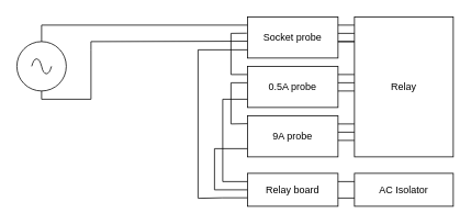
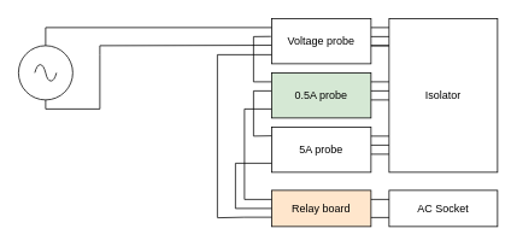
  <mxCell id="0" />
  <mxCell id="1" parent="0" />
- <mxCell id="2" value="Socket probe" style="rounded=0;whiteSpace=wrap;html=1;" vertex="1" parent="1"><mxGeometry x="300" y="20" width="110" height="50" as="geometry" /></mxCell>
- <mxCell id="3" value="0.5A probe" style="rounded=0;whiteSpace=wrap;html=1;" vertex="1" parent="1"><mxGeometry x="300" y="80" width="110" height="50" as="geometry" /></mxCell>
- <mxCell id="4" value="9A probe" style="rounded=0;whiteSpace=wrap;html=1;" vertex="1" parent="1"><mxGeometry x="300" y="140" width="110" height="50" as="geometry" /></mxCell>
- <mxCell id="5" value="Relay" style="rounded=0;whiteSpace=wrap;html=1;" vertex="1" parent="1"><mxGeometry x="430" y="20" width="120" height="170" as="geometry" /></mxCell>
+ <mxCell id="2" value="Voltage probe" style="rounded=0;whiteSpace=wrap;html=1;" vertex="1" parent="1"><mxGeometry x="300" y="20" width="110" height="50" as="geometry" /></mxCell>
+ <mxCell id="3" value="0.5A probe" style="rounded=0;whiteSpace=wrap;html=1;fillColor=#d5e8d4;" vertex="1" parent="1"><mxGeometry x="300" y="80" width="110" height="50" as="geometry" /></mxCell>
+ <mxCell id="4" value="5A probe" style="rounded=0;whiteSpace=wrap;html=1;" vertex="1" parent="1"><mxGeometry x="300" y="140" width="110" height="50" as="geometry" /></mxCell>
+ <mxCell id="5" value="Isolator" style="rounded=0;whiteSpace=wrap;html=1;" vertex="1" parent="1"><mxGeometry x="430" y="20" width="120" height="170" as="geometry" /></mxCell>
  <mxCell id="6" value="" style="pointerEvents=1;verticalLabelPosition=bottom;shadow=0;dashed=0;align=center;html=1;verticalAlign=top;shape=mxgraph.electrical.signal_sources.source;aspect=fixed;points=[[0.5,0,0],[1,0.5,0],[0.5,1,0],[0,0.5,0]];elSignalType=ac;" vertex="1" parent="1"><mxGeometry x="20" y="50" width="60" height="60" as="geometry" /></mxCell>
  <mxCell id="7" value="" style="endArrow=none;html=1;rounded=0;exitX=0.5;exitY=0;exitDx=0;exitDy=0;exitPerimeter=0;" edge="1" parent="1" source="6"><mxGeometry width="50" height="50" relative="1" as="geometry"><mxPoint x="90" y="20" as="sourcePoint" /><mxPoint x="50" y="30" as="targetPoint" /></mxGeometry></mxCell>
  <mxCell id="8" value="" style="endArrow=none;html=1;rounded=0;entryX=0;entryY=0.2;entryDx=0;entryDy=0;entryPerimeter=0;" edge="1" parent="1" target="2"><mxGeometry width="50" height="50" relative="1" as="geometry"><mxPoint x="50" y="30" as="sourcePoint" /><mxPoint x="280" y="30" as="targetPoint" /></mxGeometry></mxCell>
  <mxCell id="9" value="" style="endArrow=none;html=1;rounded=0;entryX=0.5;entryY=1;entryDx=0;entryDy=0;entryPerimeter=0;" edge="1" parent="1" target="6"><mxGeometry width="50" height="50" relative="1" as="geometry"><mxPoint x="50" y="120" as="sourcePoint" /><mxPoint x="110" y="130" as="targetPoint" /></mxGeometry></mxCell>
  <mxCell id="10" value="" style="endArrow=none;html=1;rounded=0;" edge="1" parent="1"><mxGeometry width="50" height="50" relative="1" as="geometry"><mxPoint x="50" y="120" as="sourcePoint" /><mxPoint x="110" y="120" as="targetPoint" /></mxGeometry></mxCell>
  <mxCell id="11" value="" style="endArrow=none;html=1;rounded=0;" edge="1" parent="1"><mxGeometry width="50" height="50" relative="1" as="geometry"><mxPoint x="110" y="120" as="sourcePoint" /><mxPoint x="110" y="60" as="targetPoint" /></mxGeometry></mxCell>
  <mxCell id="12" value="" style="endArrow=none;html=1;rounded=0;entryX=-0.007;entryY=0.396;entryDx=0;entryDy=0;entryPerimeter=0;" edge="1" parent="1" target="2"><mxGeometry width="50" height="50" relative="1" as="geometry"><mxPoint x="280" y="40" as="sourcePoint" /><mxPoint x="260" y="60" as="targetPoint" /></mxGeometry></mxCell>
  <mxCell id="13" value="" style="endArrow=none;html=1;rounded=0;" edge="1" parent="1"><mxGeometry width="50" height="50" relative="1" as="geometry"><mxPoint x="110" y="60" as="sourcePoint" /><mxPoint x="110" y="50" as="targetPoint" /></mxGeometry></mxCell>
  <mxCell id="14" value="" style="endArrow=none;html=1;rounded=0;entryX=-0.001;entryY=0.591;entryDx=0;entryDy=0;entryPerimeter=0;" edge="1" parent="1" target="2"><mxGeometry width="50" height="50" relative="1" as="geometry"><mxPoint x="110" y="50" as="sourcePoint" /><mxPoint x="220" y="50" as="targetPoint" /></mxGeometry></mxCell>
  <mxCell id="15" value="" style="endArrow=none;html=1;rounded=0;" edge="1" parent="1"><mxGeometry width="50" height="50" relative="1" as="geometry"><mxPoint x="280" y="90" as="sourcePoint" /><mxPoint x="280" y="40" as="targetPoint" /></mxGeometry></mxCell>
  <mxCell id="16" value="" style="endArrow=none;html=1;rounded=0;exitX=-0.003;exitY=0.2;exitDx=0;exitDy=0;exitPerimeter=0;" edge="1" parent="1" source="3"><mxGeometry width="50" height="50" relative="1" as="geometry"><mxPoint x="280" y="140" as="sourcePoint" /><mxPoint x="280" y="90" as="targetPoint" /></mxGeometry></mxCell>
  <mxCell id="17" value="" style="endArrow=none;html=1;rounded=0;" edge="1" parent="1"><mxGeometry width="50" height="50" relative="1" as="geometry"><mxPoint x="280" y="150" as="sourcePoint" /><mxPoint x="280" y="100" as="targetPoint" /></mxGeometry></mxCell>
  <mxCell id="18" value="" style="endArrow=none;html=1;rounded=0;exitX=-0.003;exitY=0.4;exitDx=0;exitDy=0;exitPerimeter=0;" edge="1" parent="1" source="3"><mxGeometry width="50" height="50" relative="1" as="geometry"><mxPoint x="190" y="150" as="sourcePoint" /><mxPoint x="280" y="100" as="targetPoint" /></mxGeometry></mxCell>
  <mxCell id="19" value="" style="endArrow=none;html=1;rounded=0;exitX=0;exitY=0.194;exitDx=0;exitDy=0;exitPerimeter=0;" edge="1" parent="1" source="4"><mxGeometry width="50" height="50" relative="1" as="geometry"><mxPoint x="150" y="190" as="sourcePoint" /><mxPoint x="280" y="150" as="targetPoint" /></mxGeometry></mxCell>
  <mxCell id="20" value="" style="endArrow=none;html=1;rounded=0;" edge="1" parent="1"><mxGeometry width="50" height="50" relative="1" as="geometry"><mxPoint x="410" y="30" as="sourcePoint" /><mxPoint x="430" y="30" as="targetPoint" /></mxGeometry></mxCell>
  <mxCell id="21" value="" style="endArrow=none;html=1;rounded=0;" edge="1" parent="1"><mxGeometry width="50" height="50" relative="1" as="geometry"><mxPoint x="410" y="40" as="sourcePoint" /><mxPoint x="430" y="40" as="targetPoint" /></mxGeometry></mxCell>
  <mxCell id="22" value="" style="endArrow=none;html=1;rounded=0;" edge="1" parent="1"><mxGeometry width="50" height="50" relative="1" as="geometry"><mxPoint x="430" y="50" as="sourcePoint" /><mxPoint x="430" y="50" as="targetPoint" /><Array as="points"><mxPoint x="410" y="50" /></Array></mxGeometry></mxCell>
  <mxCell id="23" value="" style="endArrow=none;html=1;rounded=0;" edge="1" parent="1"><mxGeometry width="50" height="50" relative="1" as="geometry"><mxPoint x="410" y="90" as="sourcePoint" /><mxPoint x="430" y="90" as="targetPoint" /><Array as="points"><mxPoint x="410" y="90" /></Array></mxGeometry></mxCell>
  <mxCell id="24" value="" style="endArrow=none;html=1;rounded=0;" edge="1" parent="1"><mxGeometry width="50" height="50" relative="1" as="geometry"><mxPoint x="410" y="100" as="sourcePoint" /><mxPoint x="430" y="100" as="targetPoint" /></mxGeometry></mxCell>
  <mxCell id="25" value="" style="endArrow=none;html=1;rounded=0;" edge="1" parent="1"><mxGeometry width="50" height="50" relative="1" as="geometry"><mxPoint x="410" y="110" as="sourcePoint" /><mxPoint x="430" y="110" as="targetPoint" /></mxGeometry></mxCell>
  <mxCell id="26" value="" style="endArrow=none;html=1;rounded=0;" edge="1" parent="1"><mxGeometry width="50" height="50" relative="1" as="geometry"><mxPoint x="410" y="150" as="sourcePoint" /><mxPoint x="430" y="150" as="targetPoint" /></mxGeometry></mxCell>
  <mxCell id="27" value="" style="endArrow=none;html=1;rounded=0;" edge="1" parent="1"><mxGeometry width="50" height="50" relative="1" as="geometry"><mxPoint x="410" y="160" as="sourcePoint" /><mxPoint x="430" y="160" as="targetPoint" /></mxGeometry></mxCell>
  <mxCell id="28" value="" style="endArrow=none;html=1;rounded=0;" edge="1" parent="1"><mxGeometry width="50" height="50" relative="1" as="geometry"><mxPoint x="410" y="170" as="sourcePoint" /><mxPoint x="430" y="170" as="targetPoint" /></mxGeometry></mxCell>
- <mxCell id="29" value="Relay board" style="rounded=0;whiteSpace=wrap;html=1;" vertex="1" parent="1"><mxGeometry x="300" y="210" width="110" height="40" as="geometry" /></mxCell>
+ <mxCell id="29" value="Relay board" style="rounded=0;whiteSpace=wrap;html=1;fillColor=#ffe6cc;" vertex="1" parent="1"><mxGeometry x="300" y="210" width="110" height="40" as="geometry" /></mxCell>
  <mxCell id="30" value="" style="endArrow=none;html=1;rounded=0;" edge="1" parent="1"><mxGeometry width="50" height="50" relative="1" as="geometry"><mxPoint x="240" y="240" as="sourcePoint" /><mxPoint x="240" y="60" as="targetPoint" /></mxGeometry></mxCell>
  <mxCell id="31" value="" style="endArrow=none;html=1;rounded=0;" edge="1" parent="1"><mxGeometry width="50" height="50" relative="1" as="geometry"><mxPoint x="270" y="220" as="sourcePoint" /><mxPoint x="270" y="120" as="targetPoint" /></mxGeometry></mxCell>
  <mxCell id="32" value="" style="endArrow=none;html=1;rounded=0;" edge="1" parent="1"><mxGeometry width="50" height="50" relative="1" as="geometry"><mxPoint x="240" y="240.32" as="sourcePoint" /><mxPoint x="300" y="239.68" as="targetPoint" /><Array as="points"><mxPoint x="270" y="239.68" /></Array></mxGeometry></mxCell>
  <mxCell id="33" value="" style="endArrow=none;html=1;rounded=0;exitX=0;exitY=0.8;exitDx=0;exitDy=0;exitPerimeter=0;" edge="1" parent="1" source="3"><mxGeometry width="50" height="50" relative="1" as="geometry"><mxPoint x="200" y="190" as="sourcePoint" /><mxPoint x="270" y="120" as="targetPoint" /></mxGeometry></mxCell>
  <mxCell id="34" value="" style="endArrow=none;html=1;rounded=0;" edge="1" parent="1"><mxGeometry width="50" height="50" relative="1" as="geometry"><mxPoint x="260" y="230" as="sourcePoint" /><mxPoint x="260" y="180" as="targetPoint" /></mxGeometry></mxCell>
  <mxCell id="35" value="" style="endArrow=none;html=1;rounded=0;" edge="1" parent="1"><mxGeometry width="50" height="50" relative="1" as="geometry"><mxPoint x="260" y="230" as="sourcePoint" /><mxPoint x="300" y="230" as="targetPoint" /></mxGeometry></mxCell>
  <mxCell id="36" value="" style="endArrow=none;html=1;rounded=0;" edge="1" parent="1"><mxGeometry width="50" height="50" relative="1" as="geometry"><mxPoint x="260" y="180" as="sourcePoint" /><mxPoint x="300" y="180" as="targetPoint" /></mxGeometry></mxCell>
  <mxCell id="37" value="" style="endArrow=none;html=1;rounded=0;exitX=0;exitY=0.8;exitDx=0;exitDy=0;exitPerimeter=0;" edge="1" parent="1" source="2"><mxGeometry width="50" height="50" relative="1" as="geometry"><mxPoint x="170" y="130" as="sourcePoint" /><mxPoint x="240" y="60" as="targetPoint" /></mxGeometry></mxCell>
  <mxCell id="38" value="" style="endArrow=none;html=1;rounded=0;" edge="1" parent="1"><mxGeometry width="50" height="50" relative="1" as="geometry"><mxPoint x="270" y="220" as="sourcePoint" /><mxPoint x="300" y="220" as="targetPoint" /></mxGeometry></mxCell>
- <mxCell id="39" value="AC Isolator" style="rounded=0;whiteSpace=wrap;html=1;" vertex="1" parent="1"><mxGeometry x="430" y="210" width="120" height="40" as="geometry" /></mxCell>
+ <mxCell id="39" value="AC Socket" style="rounded=0;whiteSpace=wrap;html=1;" vertex="1" parent="1"><mxGeometry x="430" y="210" width="120" height="40" as="geometry" /></mxCell>
  <mxCell id="40" value="" style="endArrow=none;html=1;rounded=0;" edge="1" parent="1"><mxGeometry width="50" height="50" relative="1" as="geometry"><mxPoint x="410" y="220" as="sourcePoint" /><mxPoint x="430" y="220" as="targetPoint" /></mxGeometry></mxCell>
  <mxCell id="41" value="" style="endArrow=none;html=1;rounded=0;" edge="1" parent="1"><mxGeometry width="50" height="50" relative="1" as="geometry"><mxPoint x="410" y="240" as="sourcePoint" /><mxPoint x="430" y="240" as="targetPoint" /></mxGeometry></mxCell>
